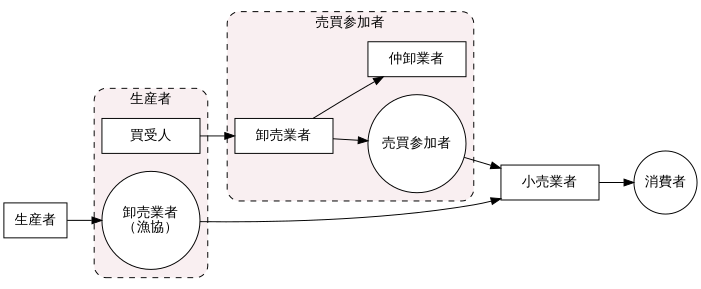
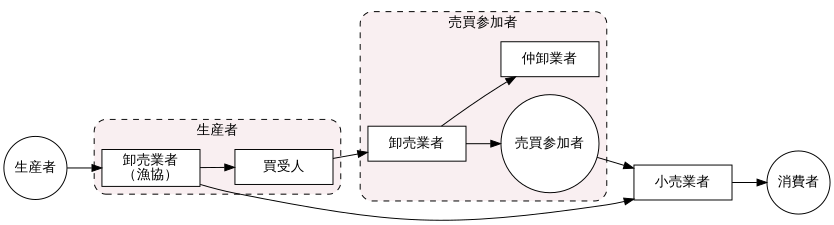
  digraph {
    rankdir=LR
    node [fillcolor=white fixedsize=false fontname=Helvetica shape=box style=filled]
    edge [fontname=Helvetica]
-   "卸売業者\n（漁協）" [shape=circle width=1.4]
+   "卸売業者\n（漁協）" [width=1.4]
    "買受人" [width=1.4]
    "仲卸業者" [width=1.4]
    "売買参加者" [shape=circle width=1.4]
    "卸売業者" [width=1.4]
    "小売業者" [width=1.4]
    "消費者" [shape=circle width=0.9]
-   "生産者" [width=0.9]
+   "生産者" [shape=circle width=0.9]
    subgraph cluster_1 {
      bgcolor="#F9EFF1"
      fontname=Helvetica
      label="生産者"
      style="dashed,rounded"
      "卸売業者\n（漁協）"
      "買受人"
    }
    subgraph cluster_2 {
      bgcolor="#F9EFF1"
      fontname=Helvetica
      label="売買参加者"
      style="dashed,rounded"
      "卸売業者"
      subgraph sub_3 {
        bgcolor="#F9EFF1"
        fontname=Helvetica
        label="消費地卸売市場"
        style="dashed,rounded"
        subgraph sub_4 {
          bgcolor="#F9EFF1"
          fontname=Helvetica
          label="消費地卸売市場"
          rank=same
          style="dashed,rounded"
          "仲卸業者"
          "売買参加者"
        }
      }
    }
+   "卸売業者\n（漁協）" -> "買受人"
    "卸売業者\n（漁協）" -> "小売業者"
    "買受人" -> "卸売業者"
    "売買参加者" -> "仲卸業者" [style=invis]
    "売買参加者" -> "小売業者"
    "卸売業者" -> "仲卸業者"
    "卸売業者" -> "売買参加者"
    "小売業者" -> "消費者"
    "生産者" -> "卸売業者\n（漁協）"
  }
